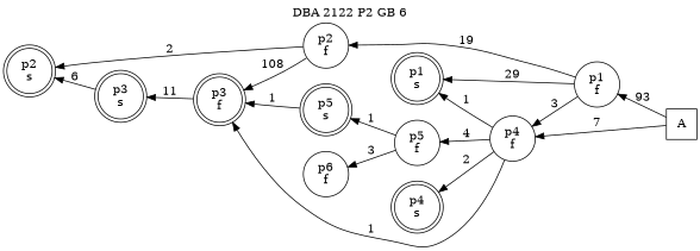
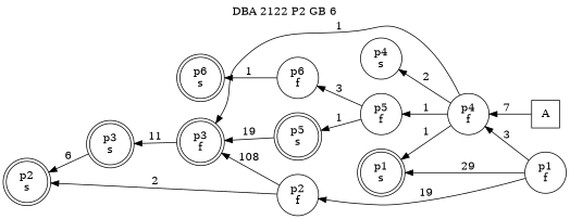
  digraph {
    label=" DBA 2122 P2 GB 6 "
    labelloc=tl
    rankdir=RL
    node [shape=doublecircle]
    n1 [label=A shape=square]
    n2 [label="p1\nf" shape=circle]
    n3 [label="p4\nf" shape=circle]
    n4 [label="p1\ns"]
    n5 [label="p2\nf" shape=circle]
    n6 [label="p3\nf"]
    n7 [label="p2\ns"]
-   n8 [label="p4\ns"]
+   n8 [label="p4\ns" shape=circle]
    n9 [label="p5\nf" shape=circle]
    n10 [label="p3\ns"]
    n11 [label="p5\ns"]
    n12 [label="p6\nf" shape=circle]
-   n1 -> n2 [label=93]
+   n13 [label="p6\ns"]
    n1 -> n3 [label=7]
    n2 -> n3 [label=3]
    n2 -> n4 [label=29]
    n2 -> n5 [label=19]
    n3 -> n4 [label=1]
    n3 -> n6 [label=1]
    n3 -> n8 [label=2]
-   n3 -> n9 [label=4]
+   n3 -> n9 [label=1]
    n5 -> n6 [label=108]
    n5 -> n7 [label=2]
    n6 -> n10 [label=11]
    n9 -> n11 [label=1]
    n9 -> n12 [label=3]
    n10 -> n7 [label=6]
-   n11 -> n6 [label=1]
+   n11 -> n6 [label=19]
+   n12 -> n13 [label=1]
  }
